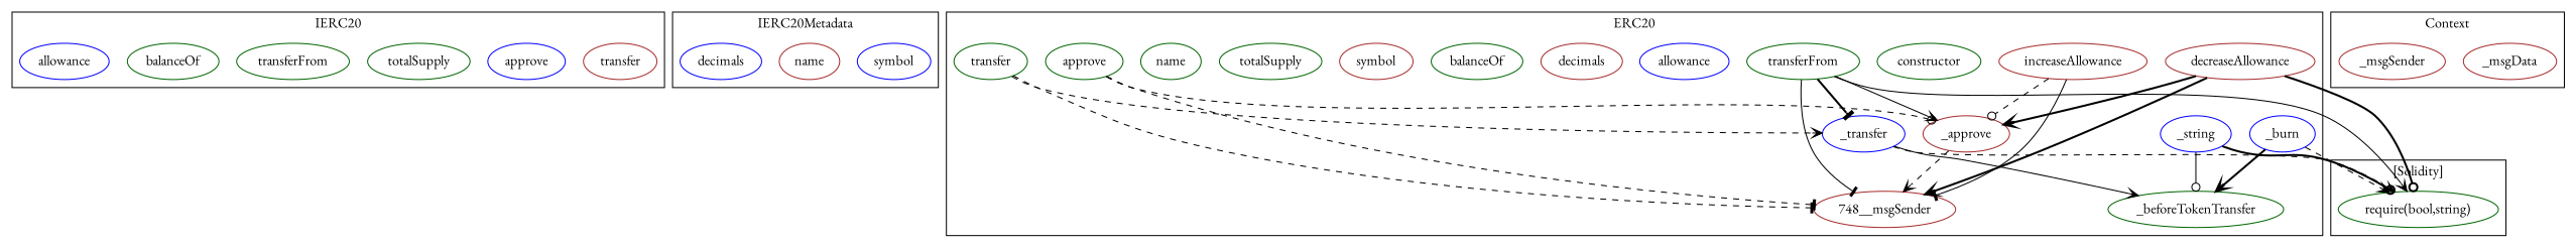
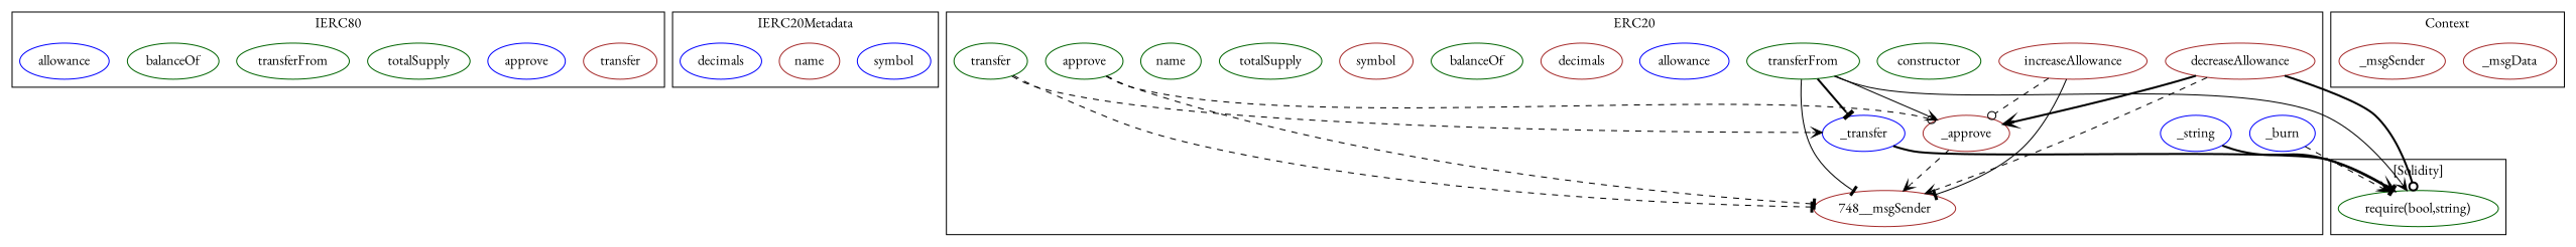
  strict digraph {
    fontname="EB Garamond"
    node [color=darkgreen fontname="EB Garamond"]
    edge [arrowhead=vee fontname="EB Garamond" style=dashed]
    n1 [color=brown label=transfer]
    n2 [color=blue label=approve]
    n3 [label=totalSupply]
    n4 [label=transferFrom]
    n5 [label=balanceOf]
    n6 [color=blue label=allowance]
    n7 [color=blue label=symbol]
    n8 [color=brown label=name]
    n9 [color=blue label=decimals]
    n10 [color=brown label=decreaseAllowance]
    n11 [color=brown label=_approve]
    "748__msgSender" [color=brown]
    n13 [color=brown label=increaseAllowance]
    n14 [label=constructor]
    n15 [label=transferFrom]
    n16 [color=blue label=_transfer]
-   n17 [label=_beforeTokenTransfer]
    n18 [color=blue label=allowance]
    n19 [color=blue label=_string]
    n20 [color=blue label=_burn]
    n21 [color=brown label=decimals]
    n22 [label=balanceOf]
    n23 [color=brown label=symbol]
    n24 [label=totalSupply]
    n25 [label=name]
    n26 [label=transfer]
    n27 [label=approve]
    n28 [color=brown label=_msgData]
    n29 [color=brown label=_msgSender]
    "require(bool,string)"
    subgraph cluster_1 {
-     label=IERC20
+     label=IERC80
      n1
      n2
      n3
      n4
      n5
      n6
    }
    subgraph cluster_2 {
      label=IERC20Metadata
      n7
      n8
      n9
    }
    subgraph cluster_3 {
      label=ERC20
      n10
      n11
      "748__msgSender"
      n13
      n14
      n15
      n16
-     n17
      n18
      n19
      n20
      n21
      n22
      n23
      n24
      n25
      n26
      n27
    }
    subgraph cluster_4 {
      label=Context
      n28
      n29
    }
    subgraph cluster_5 {
      label="[Solidity]"
      "require(bool,string)"
    }
    n10 -> n11 [style=bold]
-   n10 -> "748__msgSender" [style=bold]
+   n10 -> "748__msgSender"
    n10 -> "require(bool,string)" [arrowhead=odot style=bold]
    n11 -> "748__msgSender"
    n13 -> n11 [arrowhead=odot]
    n13 -> "748__msgSender" [arrowhead=tee style=solid]
    n15 -> n11 [style=solid]
    n15 -> "748__msgSender" [arrowhead=tee style=solid]
    n15 -> n16 [arrowhead=tee style=bold]
    n15 -> "require(bool,string)" [style=solid]
-   n16 -> n17 [style=solid]
-   n16 -> "require(bool,string)"
-   n19 -> n17 [arrowhead=odot style=solid]
-   n19 -> "require(bool,string)" [arrowhead=odot style=bold]
-   n20 -> n17 [style=bold]
+   n16 -> "require(bool,string)" [style=bold]
+   n19 -> "require(bool,string)" [arrowhead=tee style=bold]
    n20 -> "require(bool,string)"
    n26 -> "748__msgSender" [arrowhead=tee]
    n26 -> n16
    n27 -> n11 [arrowhead=odot]
    n27 -> "748__msgSender" [arrowhead=tee]
  }
